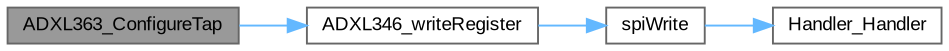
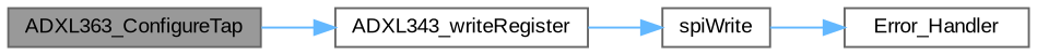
  digraph {
    fontname="Liberation Sans"
    rankdir=LR
    node [color=grey40 fillcolor=white fontname="Liberation Sans" fontsize=10 shape=box style=filled]
    edge [color=steelblue1 fontname="Liberation Sans" fontsize=10 labelfontname=Helvetica labelfontsize=10 style=solid]
    n1 [color=gray40 fillcolor=grey60 fontcolor=black height=0.2 label=ADXL363_ConfigureTap width=0.4]
-   n2 [height=0.2 label=ADXL346_writeRegister width=0.4]
+   n2 [height=0.2 label=ADXL343_writeRegister width=0.4]
    n3 [height=0.2 label=spiWrite width=0.4]
-   n4 [height=0.2 label=Handler_Handler width=0.4]
+   n4 [height=0.2 label=Error_Handler width=0.4]
    n1 -> n2
    n2 -> n3
    n3 -> n4
  }
